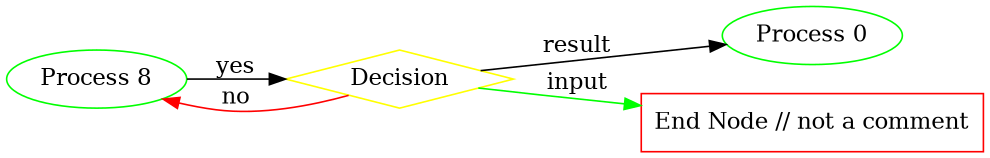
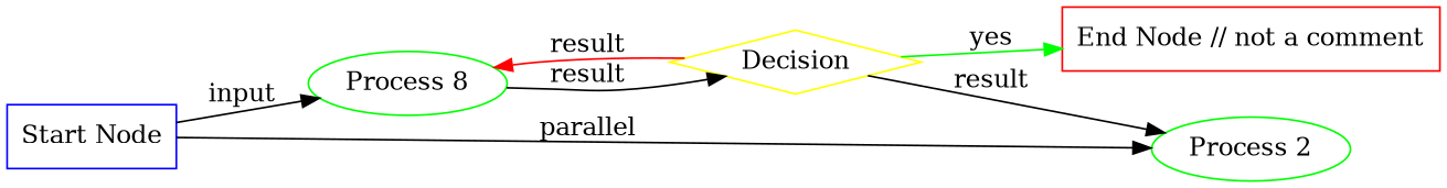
  digraph {
    rankdir=LR
    node [color=green shape=box]
+   n1 [color=blue label="Start Node"]
    n2 [label="Process 8" shape=ellipse]
-   n3 [label="Process 0" shape=ellipse]
+   n3 [label="Process 2" shape=ellipse]
    n4 [color=yellow label=Decision shape=diamond]
    n5 [color=red label="End Node // not a comment"]
-   n2 -> n4 [label=yes]
-   n4 -> n2 [color=red label=no]
+   n1 -> n2 [label=input]
+   n1 -> n3 [label=parallel]
+   n2 -> n4 [label=result]
+   n4 -> n2 [color=red label=result]
    n4 -> n3 [label=result]
-   n4 -> n5 [color=green label=input]
+   n4 -> n5 [color=green label=yes]
  }
